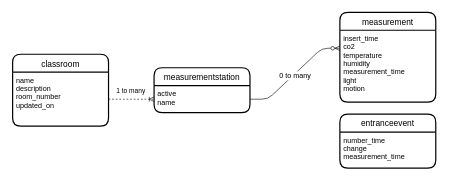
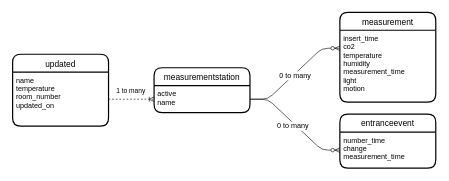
  <mxCell id="0" />
  <mxCell id="1" parent="0" />
  <mxCell id="2" value="entranceevent" style="swimlane;childLayout=stackLayout;horizontal=1;startSize=30;horizontalStack=0;rounded=1;fontSize=14;fontStyle=0;strokeWidth=2;resizeParent=0;resizeLast=1;shadow=0;dashed=0;align=center;" parent="1" vertex="1"><mxGeometry x="566" y="190" width="160" height="90" as="geometry" /></mxCell>
  <mxCell id="3" value="number_time&#10;change&#10;measurement_time" style="align=left;strokeColor=none;fillColor=none;spacingLeft=4;fontSize=12;verticalAlign=top;resizable=0;rotatable=0;part=1;" parent="2" vertex="1"><mxGeometry y="30" width="160" height="60" as="geometry" /></mxCell>
  <mxCell id="4" value="measurementstation" style="swimlane;childLayout=stackLayout;horizontal=1;startSize=30;horizontalStack=0;rounded=1;fontSize=14;fontStyle=0;strokeWidth=2;resizeParent=0;resizeLast=1;shadow=0;dashed=0;align=center;" parent="1" vertex="1"><mxGeometry x="256" y="112.5" width="160" height="75" as="geometry" /></mxCell>
  <mxCell id="5" value="active&#10;name" style="align=left;strokeColor=none;fillColor=none;spacingLeft=4;fontSize=12;verticalAlign=top;resizable=0;rotatable=0;part=1;" parent="4" vertex="1"><mxGeometry y="30" width="160" height="45" as="geometry" /></mxCell>
  <mxCell id="6" value="measurement" style="swimlane;childLayout=stackLayout;horizontal=1;startSize=30;horizontalStack=0;rounded=1;fontSize=14;fontStyle=0;strokeWidth=2;resizeParent=0;resizeLast=1;shadow=0;dashed=0;align=center;" parent="1" vertex="1"><mxGeometry x="566" y="20" width="160" height="150" as="geometry" /></mxCell>
  <mxCell id="7" value="insert_time&#10;co2&#10;temperature&#10;humidity&#10;measurement_time&#10;light&#10;motion&#10;" style="align=left;strokeColor=none;fillColor=none;spacingLeft=4;fontSize=12;verticalAlign=top;resizable=0;rotatable=0;part=1;" parent="6" vertex="1"><mxGeometry y="30" width="160" height="120" as="geometry" /></mxCell>
- <mxCell id="8" value="classroom" style="swimlane;childLayout=stackLayout;horizontal=1;startSize=30;horizontalStack=0;rounded=1;fontSize=14;fontStyle=0;strokeWidth=2;resizeParent=0;resizeLast=1;shadow=0;dashed=0;align=center;" parent="1" vertex="1"><mxGeometry x="20" y="90" width="160" height="120" as="geometry" /></mxCell>
- <mxCell id="9" value="name&#10;description&#10;room_number&#10;updated_on&#10;" style="align=left;strokeColor=none;fillColor=none;spacingLeft=4;fontSize=12;verticalAlign=top;resizable=0;rotatable=0;part=1;" parent="8" vertex="1"><mxGeometry y="30" width="160" height="90" as="geometry" /></mxCell>
+ <mxCell id="8" value="updated" style="swimlane;childLayout=stackLayout;horizontal=1;startSize=30;horizontalStack=0;rounded=1;fontSize=14;fontStyle=0;strokeWidth=2;resizeParent=0;resizeLast=1;shadow=0;dashed=0;align=center;" parent="1" vertex="1"><mxGeometry x="20" y="90" width="160" height="120" as="geometry" /></mxCell>
+ <mxCell id="9" value="name&#10;temperature&#10;room_number&#10;updated_on&#10;" style="align=left;strokeColor=none;fillColor=none;spacingLeft=4;fontSize=12;verticalAlign=top;resizable=0;rotatable=0;part=1;" parent="8" vertex="1"><mxGeometry y="30" width="160" height="90" as="geometry" /></mxCell>
  <mxCell id="10" value="" style="edgeStyle=entityRelationEdgeStyle;fontSize=12;html=1;endArrow=ERoneToMany;rounded=0;exitX=1;exitY=0.5;exitDx=0;exitDy=0;entryX=0;entryY=0.5;entryDx=0;entryDy=0;dashed=1;" parent="1" source="9" target="5" edge="1"><mxGeometry width="100" height="100" relative="1" as="geometry"><mxPoint x="146" y="25.5" as="sourcePoint" /><mxPoint x="294.24" y="-70" as="targetPoint" /></mxGeometry></mxCell>
  <mxCell id="11" value="1 to many" style="edgeLabel;html=1;align=center;verticalAlign=middle;resizable=0;points=[];" parent="10" vertex="1" connectable="0"><mxGeometry x="-0.238" y="-3" relative="1" as="geometry"><mxPoint x="7" y="-18.0" as="offset" /></mxGeometry></mxCell>
  <mxCell id="12" value="" style="edgeStyle=entityRelationEdgeStyle;fontSize=12;html=1;endArrow=ERzeroToMany;endFill=1;exitX=1;exitY=0.5;exitDx=0;exitDy=0;entryX=0;entryY=0.25;entryDx=0;entryDy=0;" parent="1" source="5" target="7" edge="1"><mxGeometry width="100" height="100" relative="1" as="geometry"><mxPoint x="416" y="190" as="sourcePoint" /><mxPoint x="506" y="90" as="targetPoint" /></mxGeometry></mxCell>
  <mxCell id="13" value="0 to many&amp;nbsp;" style="text;html=1;align=center;verticalAlign=middle;resizable=0;points=[];labelBackgroundColor=#ffffff;" parent="12" vertex="1" connectable="0"><mxGeometry x="-0.011" y="-3" relative="1" as="geometry"><mxPoint as="offset" /></mxGeometry></mxCell>
+ <mxCell id="14" value="" style="edgeStyle=entityRelationEdgeStyle;fontSize=12;html=1;endArrow=ERzeroToMany;endFill=1;exitX=1;exitY=0.5;exitDx=0;exitDy=0;entryX=0;entryY=0.5;entryDx=0;entryDy=0;" parent="1" source="5" target="3" edge="1"><mxGeometry width="100" height="100" relative="1" as="geometry"><mxPoint x="426" y="205" as="sourcePoint" /><mxPoint x="576" y="67.5" as="targetPoint" /></mxGeometry></mxCell>
+ <mxCell id="15" value="0 to many&amp;nbsp;" style="text;html=1;align=center;verticalAlign=middle;resizable=0;points=[];labelBackgroundColor=#ffffff;" parent="14" vertex="1" connectable="0"><mxGeometry x="-0.011" y="-3" relative="1" as="geometry"><mxPoint as="offset" /></mxGeometry></mxCell>
